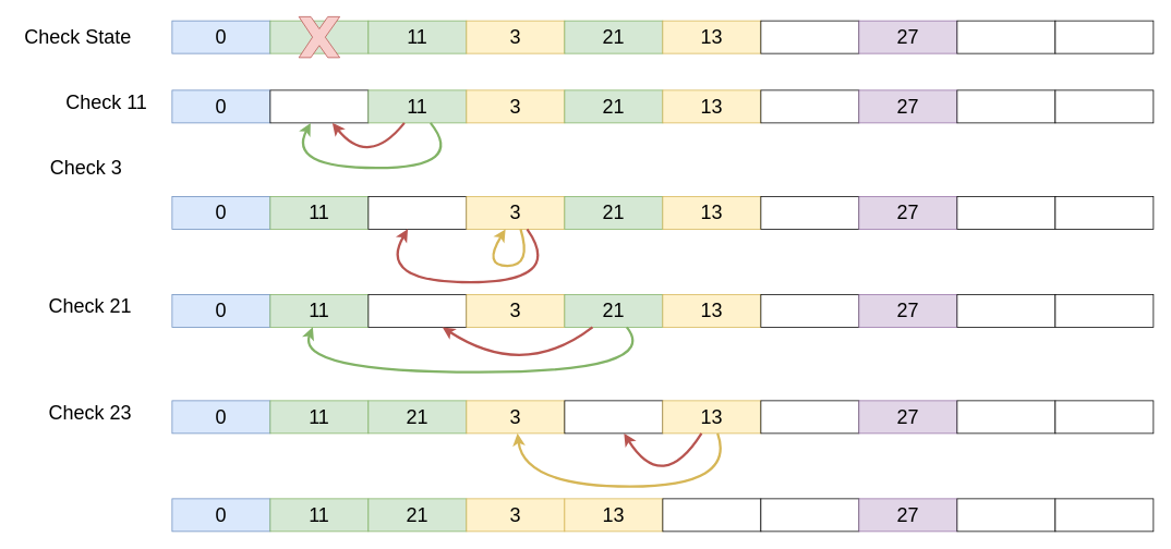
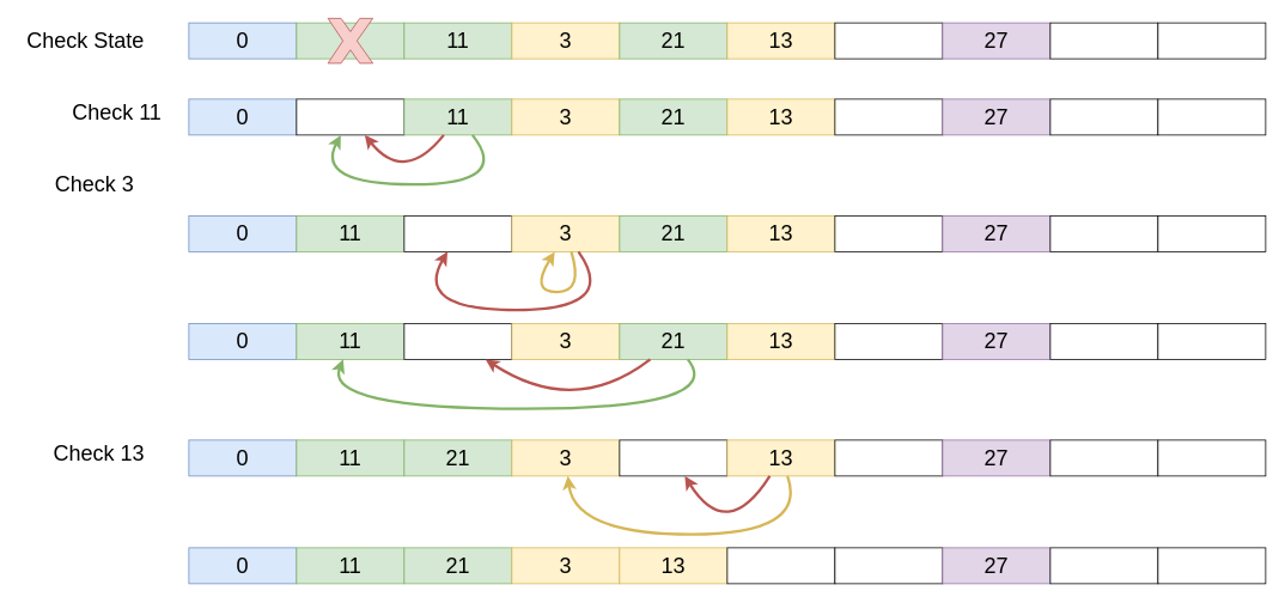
  <mxCell id="0" />
  <mxCell id="1" parent="0" />
  <mxCell id="2" value="0" style="rounded=0;whiteSpace=wrap;html=1;fontSize=24;fillColor=#dae8fc;strokeColor=#6c8ebf;" parent="1" vertex="1"><mxGeometry x="210" y="25" width="120" height="40" as="geometry" /></mxCell>
  <mxCell id="3" value="1" style="rounded=0;whiteSpace=wrap;html=1;fontSize=24;fillColor=#d5e8d4;strokeColor=#82b366;" parent="1" vertex="1"><mxGeometry x="330" y="25" width="120" height="40" as="geometry" /></mxCell>
  <mxCell id="4" value="11" style="rounded=0;whiteSpace=wrap;html=1;fontSize=24;fillColor=#d5e8d4;strokeColor=#82b366;" parent="1" vertex="1"><mxGeometry x="450" y="25" width="120" height="40" as="geometry" /></mxCell>
  <mxCell id="5" value="3" style="rounded=0;whiteSpace=wrap;html=1;fontSize=24;fillColor=#fff2cc;strokeColor=#d6b656;" parent="1" vertex="1"><mxGeometry x="570" y="25" width="120" height="40" as="geometry" /></mxCell>
  <mxCell id="6" value="21" style="rounded=0;whiteSpace=wrap;html=1;fontSize=24;fillColor=#d5e8d4;strokeColor=#82b366;" parent="1" vertex="1"><mxGeometry x="690" y="25" width="120" height="40" as="geometry" /></mxCell>
  <mxCell id="7" value="Check State" style="text;html=1;strokeColor=none;fillColor=none;align=center;verticalAlign=middle;whiteSpace=wrap;rounded=0;fontSize=24;" parent="1" vertex="1"><mxGeometry x="20" y="25" width="150" height="40" as="geometry" /></mxCell>
  <mxCell id="8" value="13" style="rounded=0;whiteSpace=wrap;html=1;fontSize=24;fillColor=#fff2cc;strokeColor=#d6b656;" parent="1" vertex="1"><mxGeometry x="810" y="25" width="120" height="40" as="geometry" /></mxCell>
  <mxCell id="9" value="" style="rounded=0;whiteSpace=wrap;html=1;fontSize=24;" parent="1" vertex="1"><mxGeometry x="930" y="25" width="120" height="40" as="geometry" /></mxCell>
  <mxCell id="10" value="27" style="rounded=0;whiteSpace=wrap;html=1;fontSize=24;fillColor=#e1d5e7;strokeColor=#9673a6;" parent="1" vertex="1"><mxGeometry x="1050" y="25" width="120" height="40" as="geometry" /></mxCell>
  <mxCell id="11" value="" style="rounded=0;whiteSpace=wrap;html=1;fontSize=24;" parent="1" vertex="1"><mxGeometry x="1170" y="25" width="120" height="40" as="geometry" /></mxCell>
  <mxCell id="12" value="" style="rounded=0;whiteSpace=wrap;html=1;fontSize=24;" parent="1" vertex="1"><mxGeometry x="1290" y="25" width="120" height="40" as="geometry" /></mxCell>
  <mxCell id="13" value="" style="verticalLabelPosition=bottom;verticalAlign=top;html=1;shape=mxgraph.basic.x;fillColor=#f8cecc;strokeColor=#b85450;" parent="1" vertex="1"><mxGeometry x="365" y="20" width="50" height="50" as="geometry" /></mxCell>
  <mxCell id="14" value="0" style="rounded=0;whiteSpace=wrap;html=1;fontSize=24;fillColor=#dae8fc;strokeColor=#6c8ebf;" parent="1" vertex="1"><mxGeometry x="210" y="110" width="120" height="40" as="geometry" /></mxCell>
  <mxCell id="15" value="" style="rounded=0;whiteSpace=wrap;html=1;fontSize=24;" parent="1" vertex="1"><mxGeometry x="330" y="110" width="120" height="40" as="geometry" /></mxCell>
  <mxCell id="16" value="11" style="rounded=0;whiteSpace=wrap;html=1;fontSize=24;fillColor=#d5e8d4;strokeColor=#82b366;" parent="1" vertex="1"><mxGeometry x="450" y="110" width="120" height="40" as="geometry" /></mxCell>
  <mxCell id="17" value="3" style="rounded=0;whiteSpace=wrap;html=1;fontSize=24;fillColor=#fff2cc;strokeColor=#d6b656;" parent="1" vertex="1"><mxGeometry x="570" y="110" width="120" height="40" as="geometry" /></mxCell>
  <mxCell id="18" value="21" style="rounded=0;whiteSpace=wrap;html=1;fontSize=24;fillColor=#d5e8d4;strokeColor=#82b366;" parent="1" vertex="1"><mxGeometry x="690" y="110" width="120" height="40" as="geometry" /></mxCell>
  <mxCell id="19" value="13" style="rounded=0;whiteSpace=wrap;html=1;fontSize=24;fillColor=#fff2cc;strokeColor=#d6b656;" parent="1" vertex="1"><mxGeometry x="810" y="110" width="120" height="40" as="geometry" /></mxCell>
  <mxCell id="20" value="" style="rounded=0;whiteSpace=wrap;html=1;fontSize=24;" parent="1" vertex="1"><mxGeometry x="930" y="110" width="120" height="40" as="geometry" /></mxCell>
  <mxCell id="21" value="27" style="rounded=0;whiteSpace=wrap;html=1;fontSize=24;fillColor=#e1d5e7;strokeColor=#9673a6;" parent="1" vertex="1"><mxGeometry x="1050" y="110" width="120" height="40" as="geometry" /></mxCell>
  <mxCell id="22" value="" style="rounded=0;whiteSpace=wrap;html=1;fontSize=24;" parent="1" vertex="1"><mxGeometry x="1170" y="110" width="120" height="40" as="geometry" /></mxCell>
  <mxCell id="23" value="" style="rounded=0;whiteSpace=wrap;html=1;fontSize=24;" parent="1" vertex="1"><mxGeometry x="1290" y="110" width="120" height="40" as="geometry" /></mxCell>
  <mxCell id="24" value="" style="curved=1;endArrow=classic;html=1;rounded=0;strokeWidth=3;fillColor=#d5e8d4;strokeColor=#82b366;" parent="1" source="16" target="15" edge="1"><mxGeometry width="50" height="50" relative="1" as="geometry"><mxPoint x="460" y="185" as="sourcePoint" /><mxPoint x="410" y="235" as="targetPoint" /><Array as="points"><mxPoint x="570" y="205" /><mxPoint x="350" y="205" /></Array></mxGeometry></mxCell>
  <mxCell id="25" value="" style="curved=1;endArrow=classic;html=1;rounded=0;strokeWidth=3;fillColor=#f8cecc;strokeColor=#b85450;" parent="1" source="16" target="15" edge="1"><mxGeometry width="50" height="50" relative="1" as="geometry"><mxPoint x="504" y="185" as="sourcePoint" /><mxPoint x="410" y="185" as="targetPoint" /><Array as="points"><mxPoint x="450" y="205" /></Array></mxGeometry></mxCell>
  <mxCell id="26" value="Check 11" style="text;html=1;strokeColor=none;fillColor=none;align=center;verticalAlign=middle;whiteSpace=wrap;rounded=0;fontSize=24;" parent="1" vertex="1"><mxGeometry x="75" y="105" width="110" height="40" as="geometry" /></mxCell>
  <mxCell id="27" value="0" style="rounded=0;whiteSpace=wrap;html=1;fontSize=24;fillColor=#dae8fc;strokeColor=#6c8ebf;" parent="1" vertex="1"><mxGeometry x="210" y="240" width="120" height="40" as="geometry" /></mxCell>
  <mxCell id="28" value="11" style="rounded=0;whiteSpace=wrap;html=1;fontSize=24;fillColor=#d5e8d4;strokeColor=#82b366;" parent="1" vertex="1"><mxGeometry x="330" y="240" width="120" height="40" as="geometry" /></mxCell>
  <mxCell id="29" value="" style="rounded=0;whiteSpace=wrap;html=1;fontSize=24;" parent="1" vertex="1"><mxGeometry x="450" y="240" width="120" height="40" as="geometry" /></mxCell>
  <mxCell id="30" value="3" style="rounded=0;whiteSpace=wrap;html=1;fontSize=24;fillColor=#fff2cc;strokeColor=#d6b656;" parent="1" vertex="1"><mxGeometry x="570" y="240" width="120" height="40" as="geometry" /></mxCell>
  <mxCell id="31" value="21" style="rounded=0;whiteSpace=wrap;html=1;fontSize=24;fillColor=#d5e8d4;strokeColor=#82b366;" parent="1" vertex="1"><mxGeometry x="690" y="240" width="120" height="40" as="geometry" /></mxCell>
  <mxCell id="32" value="13" style="rounded=0;whiteSpace=wrap;html=1;fontSize=24;fillColor=#fff2cc;strokeColor=#d6b656;" parent="1" vertex="1"><mxGeometry x="810" y="240" width="120" height="40" as="geometry" /></mxCell>
  <mxCell id="33" value="" style="rounded=0;whiteSpace=wrap;html=1;fontSize=24;" parent="1" vertex="1"><mxGeometry x="930" y="240" width="120" height="40" as="geometry" /></mxCell>
  <mxCell id="34" value="27" style="rounded=0;whiteSpace=wrap;html=1;fontSize=24;fillColor=#e1d5e7;strokeColor=#9673a6;" parent="1" vertex="1"><mxGeometry x="1050" y="240" width="120" height="40" as="geometry" /></mxCell>
  <mxCell id="35" value="" style="rounded=0;whiteSpace=wrap;html=1;fontSize=24;" parent="1" vertex="1"><mxGeometry x="1170" y="240" width="120" height="40" as="geometry" /></mxCell>
  <mxCell id="36" value="" style="rounded=0;whiteSpace=wrap;html=1;fontSize=24;" parent="1" vertex="1"><mxGeometry x="1290" y="240" width="120" height="40" as="geometry" /></mxCell>
  <mxCell id="37" value="" style="curved=1;endArrow=classic;html=1;rounded=0;strokeWidth=3;fillColor=#f8cecc;strokeColor=#b85450;" parent="1" source="30" target="29" edge="1"><mxGeometry width="50" height="50" relative="1" as="geometry"><mxPoint x="504" y="315" as="sourcePoint" /><mxPoint x="410" y="315" as="targetPoint" /><Array as="points"><mxPoint x="690" y="345" /><mxPoint x="460" y="345" /></Array></mxGeometry></mxCell>
  <mxCell id="38" value="Check 3" style="text;html=1;strokeColor=none;fillColor=none;align=center;verticalAlign=middle;whiteSpace=wrap;rounded=0;fontSize=24;" parent="1" vertex="1"><mxGeometry x="55" y="185" width="100" height="40" as="geometry" /></mxCell>
  <mxCell id="39" value="" style="curved=1;endArrow=classic;html=1;rounded=0;strokeWidth=3;fillColor=#fff2cc;strokeColor=#d6b656;" parent="1" source="30" target="30" edge="1"><mxGeometry width="50" height="50" relative="1" as="geometry"><mxPoint x="644" y="295" as="sourcePoint" /><mxPoint x="550" y="295" as="targetPoint" /><Array as="points"><mxPoint x="650" y="325" /><mxPoint x="590" y="325" /></Array></mxGeometry></mxCell>
  <mxCell id="40" value="0" style="rounded=0;whiteSpace=wrap;html=1;fontSize=24;fillColor=#dae8fc;strokeColor=#6c8ebf;" parent="1" vertex="1"><mxGeometry x="210" y="360" width="120" height="40" as="geometry" /></mxCell>
  <mxCell id="41" value="11" style="rounded=0;whiteSpace=wrap;html=1;fontSize=24;fillColor=#d5e8d4;strokeColor=#82b366;" parent="1" vertex="1"><mxGeometry x="330" y="360" width="120" height="40" as="geometry" /></mxCell>
  <mxCell id="42" value="" style="rounded=0;whiteSpace=wrap;html=1;fontSize=24;" parent="1" vertex="1"><mxGeometry x="450" y="360" width="120" height="40" as="geometry" /></mxCell>
  <mxCell id="43" value="3" style="rounded=0;whiteSpace=wrap;html=1;fontSize=24;fillColor=#fff2cc;strokeColor=#d6b656;" parent="1" vertex="1"><mxGeometry x="570" y="360" width="120" height="40" as="geometry" /></mxCell>
  <mxCell id="44" value="21" style="rounded=0;whiteSpace=wrap;html=1;fontSize=24;fillColor=#d5e8d4;strokeColor=#82b366;" parent="1" vertex="1"><mxGeometry x="690" y="360" width="120" height="40" as="geometry" /></mxCell>
  <mxCell id="45" value="13" style="rounded=0;whiteSpace=wrap;html=1;fontSize=24;fillColor=#fff2cc;strokeColor=#d6b656;" parent="1" vertex="1"><mxGeometry x="810" y="360" width="120" height="40" as="geometry" /></mxCell>
  <mxCell id="46" value="" style="rounded=0;whiteSpace=wrap;html=1;fontSize=24;" parent="1" vertex="1"><mxGeometry x="930" y="360" width="120" height="40" as="geometry" /></mxCell>
  <mxCell id="47" value="27" style="rounded=0;whiteSpace=wrap;html=1;fontSize=24;fillColor=#e1d5e7;strokeColor=#9673a6;" parent="1" vertex="1"><mxGeometry x="1050" y="360" width="120" height="40" as="geometry" /></mxCell>
  <mxCell id="48" value="" style="rounded=0;whiteSpace=wrap;html=1;fontSize=24;" parent="1" vertex="1"><mxGeometry x="1170" y="360" width="120" height="40" as="geometry" /></mxCell>
  <mxCell id="49" value="" style="rounded=0;whiteSpace=wrap;html=1;fontSize=24;" parent="1" vertex="1"><mxGeometry x="1290" y="360" width="120" height="40" as="geometry" /></mxCell>
  <mxCell id="50" value="" style="curved=1;endArrow=classic;html=1;rounded=0;strokeWidth=3;fillColor=#f8cecc;strokeColor=#b85450;" parent="1" source="44" target="42" edge="1"><mxGeometry width="50" height="50" relative="1" as="geometry"><mxPoint x="504" y="435" as="sourcePoint" /><mxPoint x="410" y="435" as="targetPoint" /><Array as="points"><mxPoint x="640" y="465" /></Array></mxGeometry></mxCell>
- <mxCell id="51" value="Check 21" style="text;html=1;strokeColor=none;fillColor=none;align=center;verticalAlign=middle;whiteSpace=wrap;rounded=0;fontSize=24;" parent="1" vertex="1"><mxGeometry x="55" y="355" width="110" height="40" as="geometry" /></mxCell>
  <mxCell id="52" value="" style="curved=1;endArrow=classic;html=1;rounded=0;strokeWidth=3;fillColor=#d5e8d4;strokeColor=#82b366;" parent="1" source="44" target="41" edge="1"><mxGeometry width="50" height="50" relative="1" as="geometry"><mxPoint x="644" y="415" as="sourcePoint" /><mxPoint x="550" y="415" as="targetPoint" /><Array as="points"><mxPoint x="810" y="455" /><mxPoint x="360" y="455" /></Array></mxGeometry></mxCell>
  <mxCell id="53" value="0" style="rounded=0;whiteSpace=wrap;html=1;fontSize=24;fillColor=#dae8fc;strokeColor=#6c8ebf;" parent="1" vertex="1"><mxGeometry x="210" y="490" width="120" height="40" as="geometry" /></mxCell>
  <mxCell id="54" value="11" style="rounded=0;whiteSpace=wrap;html=1;fontSize=24;fillColor=#d5e8d4;strokeColor=#82b366;" parent="1" vertex="1"><mxGeometry x="330" y="490" width="120" height="40" as="geometry" /></mxCell>
  <mxCell id="55" value="21" style="rounded=0;whiteSpace=wrap;html=1;fontSize=24;fillColor=#d5e8d4;strokeColor=#82b366;" parent="1" vertex="1"><mxGeometry x="450" y="490" width="120" height="40" as="geometry" /></mxCell>
  <mxCell id="56" value="3" style="rounded=0;whiteSpace=wrap;html=1;fontSize=24;fillColor=#fff2cc;strokeColor=#d6b656;" parent="1" vertex="1"><mxGeometry x="570" y="490" width="120" height="40" as="geometry" /></mxCell>
  <mxCell id="57" value="" style="rounded=0;whiteSpace=wrap;html=1;fontSize=24;" parent="1" vertex="1"><mxGeometry x="690" y="490" width="120" height="40" as="geometry" /></mxCell>
  <mxCell id="58" value="13" style="rounded=0;whiteSpace=wrap;html=1;fontSize=24;fillColor=#fff2cc;strokeColor=#d6b656;" parent="1" vertex="1"><mxGeometry x="810" y="490" width="120" height="40" as="geometry" /></mxCell>
  <mxCell id="59" value="" style="rounded=0;whiteSpace=wrap;html=1;fontSize=24;" parent="1" vertex="1"><mxGeometry x="930" y="490" width="120" height="40" as="geometry" /></mxCell>
  <mxCell id="60" value="27" style="rounded=0;whiteSpace=wrap;html=1;fontSize=24;fillColor=#e1d5e7;strokeColor=#9673a6;" parent="1" vertex="1"><mxGeometry x="1050" y="490" width="120" height="40" as="geometry" /></mxCell>
  <mxCell id="61" value="" style="rounded=0;whiteSpace=wrap;html=1;fontSize=24;" parent="1" vertex="1"><mxGeometry x="1170" y="490" width="120" height="40" as="geometry" /></mxCell>
  <mxCell id="62" value="" style="rounded=0;whiteSpace=wrap;html=1;fontSize=24;" parent="1" vertex="1"><mxGeometry x="1290" y="490" width="120" height="40" as="geometry" /></mxCell>
  <mxCell id="63" value="" style="curved=1;endArrow=classic;html=1;rounded=0;strokeWidth=3;fillColor=#f8cecc;strokeColor=#b85450;" parent="1" source="58" target="57" edge="1"><mxGeometry width="50" height="50" relative="1" as="geometry"><mxPoint x="504" y="565" as="sourcePoint" /><mxPoint x="410" y="565" as="targetPoint" /><Array as="points"><mxPoint x="810" y="605" /></Array></mxGeometry></mxCell>
- <mxCell id="64" value="Check 23" style="text;html=1;strokeColor=none;fillColor=none;align=center;verticalAlign=middle;whiteSpace=wrap;rounded=0;fontSize=24;" parent="1" vertex="1"><mxGeometry x="55" y="485" width="110" height="40" as="geometry" /></mxCell>
+ <mxCell id="64" value="Check 13" style="text;html=1;strokeColor=none;fillColor=none;align=center;verticalAlign=middle;whiteSpace=wrap;rounded=0;fontSize=24;" parent="1" vertex="1"><mxGeometry x="55" y="485" width="110" height="40" as="geometry" /></mxCell>
  <mxCell id="65" value="" style="curved=1;endArrow=classic;html=1;rounded=0;strokeWidth=3;fillColor=#fff2cc;strokeColor=#d6b656;" parent="1" source="58" target="56" edge="1"><mxGeometry width="50" height="50" relative="1" as="geometry"><mxPoint x="644" y="545" as="sourcePoint" /><mxPoint x="830" y="665" as="targetPoint" /><Array as="points"><mxPoint x="900" y="595" /><mxPoint x="640" y="595" /></Array></mxGeometry></mxCell>
  <mxCell id="66" value="0" style="rounded=0;whiteSpace=wrap;html=1;fontSize=24;fillColor=#dae8fc;strokeColor=#6c8ebf;" parent="1" vertex="1"><mxGeometry x="210" y="610" width="120" height="40" as="geometry" /></mxCell>
  <mxCell id="67" value="11" style="rounded=0;whiteSpace=wrap;html=1;fontSize=24;fillColor=#d5e8d4;strokeColor=#82b366;" parent="1" vertex="1"><mxGeometry x="330" y="610" width="120" height="40" as="geometry" /></mxCell>
  <mxCell id="68" value="21" style="rounded=0;whiteSpace=wrap;html=1;fontSize=24;fillColor=#d5e8d4;strokeColor=#82b366;" parent="1" vertex="1"><mxGeometry x="450" y="610" width="120" height="40" as="geometry" /></mxCell>
  <mxCell id="69" value="3" style="rounded=0;whiteSpace=wrap;html=1;fontSize=24;fillColor=#fff2cc;strokeColor=#d6b656;" parent="1" vertex="1"><mxGeometry x="570" y="610" width="120" height="40" as="geometry" /></mxCell>
  <mxCell id="70" value="13" style="rounded=0;whiteSpace=wrap;html=1;fontSize=24;fillColor=#fff2cc;strokeColor=#d6b656;" parent="1" vertex="1"><mxGeometry x="690" y="610" width="120" height="40" as="geometry" /></mxCell>
  <mxCell id="71" value="" style="rounded=0;whiteSpace=wrap;html=1;fontSize=24;" parent="1" vertex="1"><mxGeometry x="810" y="610" width="120" height="40" as="geometry" /></mxCell>
  <mxCell id="72" value="" style="rounded=0;whiteSpace=wrap;html=1;fontSize=24;" parent="1" vertex="1"><mxGeometry x="930" y="610" width="120" height="40" as="geometry" /></mxCell>
  <mxCell id="73" value="27" style="rounded=0;whiteSpace=wrap;html=1;fontSize=24;fillColor=#e1d5e7;strokeColor=#9673a6;" parent="1" vertex="1"><mxGeometry x="1050" y="610" width="120" height="40" as="geometry" /></mxCell>
  <mxCell id="74" value="" style="rounded=0;whiteSpace=wrap;html=1;fontSize=24;" parent="1" vertex="1"><mxGeometry x="1170" y="610" width="120" height="40" as="geometry" /></mxCell>
  <mxCell id="75" value="" style="rounded=0;whiteSpace=wrap;html=1;fontSize=24;" parent="1" vertex="1"><mxGeometry x="1290" y="610" width="120" height="40" as="geometry" /></mxCell>
